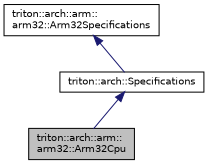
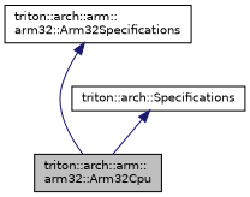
  digraph {
    node [color=black fillcolor=white fontname=Helvetica fontsize=10 shape=record style=filled]
    edge [color=midnightblue dir=back fontname=Helvetica fontsize=10 labelfontname=Helvetica labelfontsize=10 style=solid]
    n1 [fillcolor=grey75 fontcolor=black height=0.2 label="triton::arch::arm::\larm32::Arm32Cpu" width=0.4]
    n2 [height=0.2 label="triton::arch::Specifications" width=0.4]
    n3 [height=0.2 label="triton::arch::arm::\larm32::Arm32Specifications" width=0.4]
    n2 -> n1
-   n3 -> n2
+   n3 -> n1
  }
